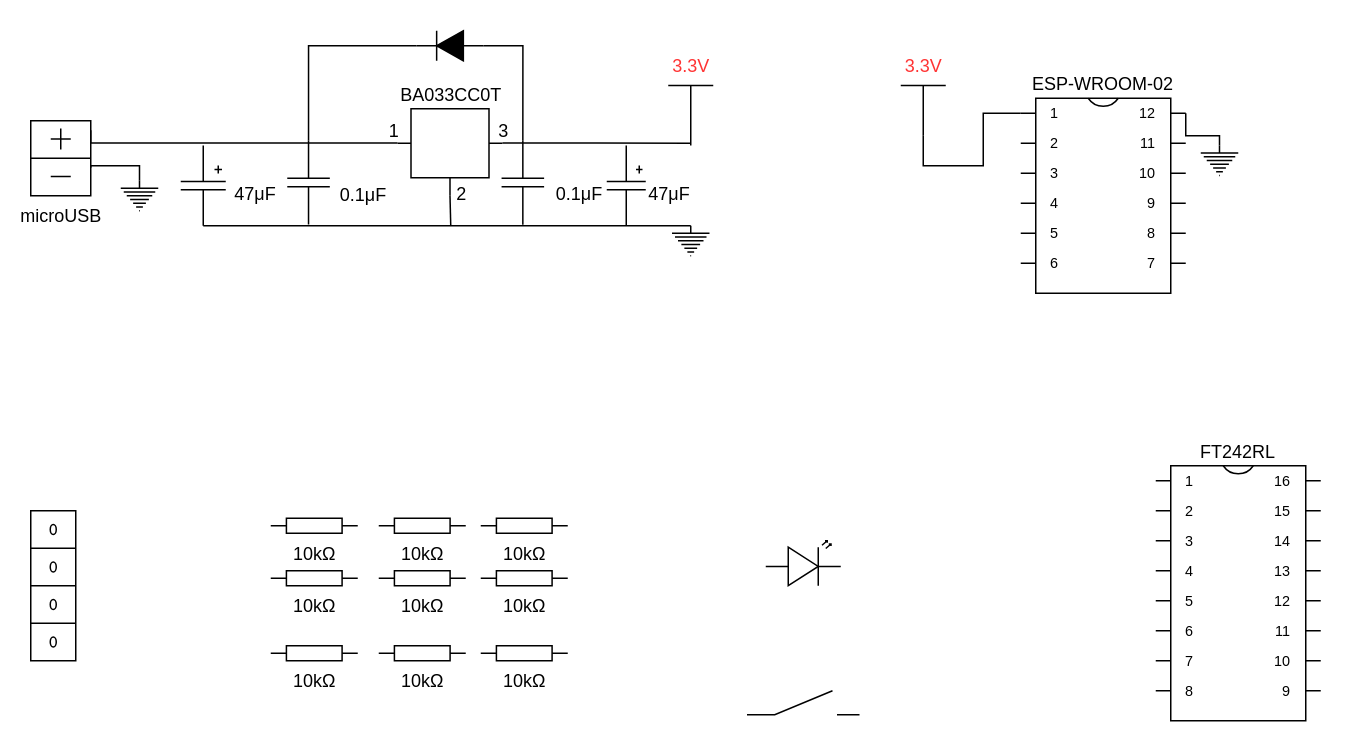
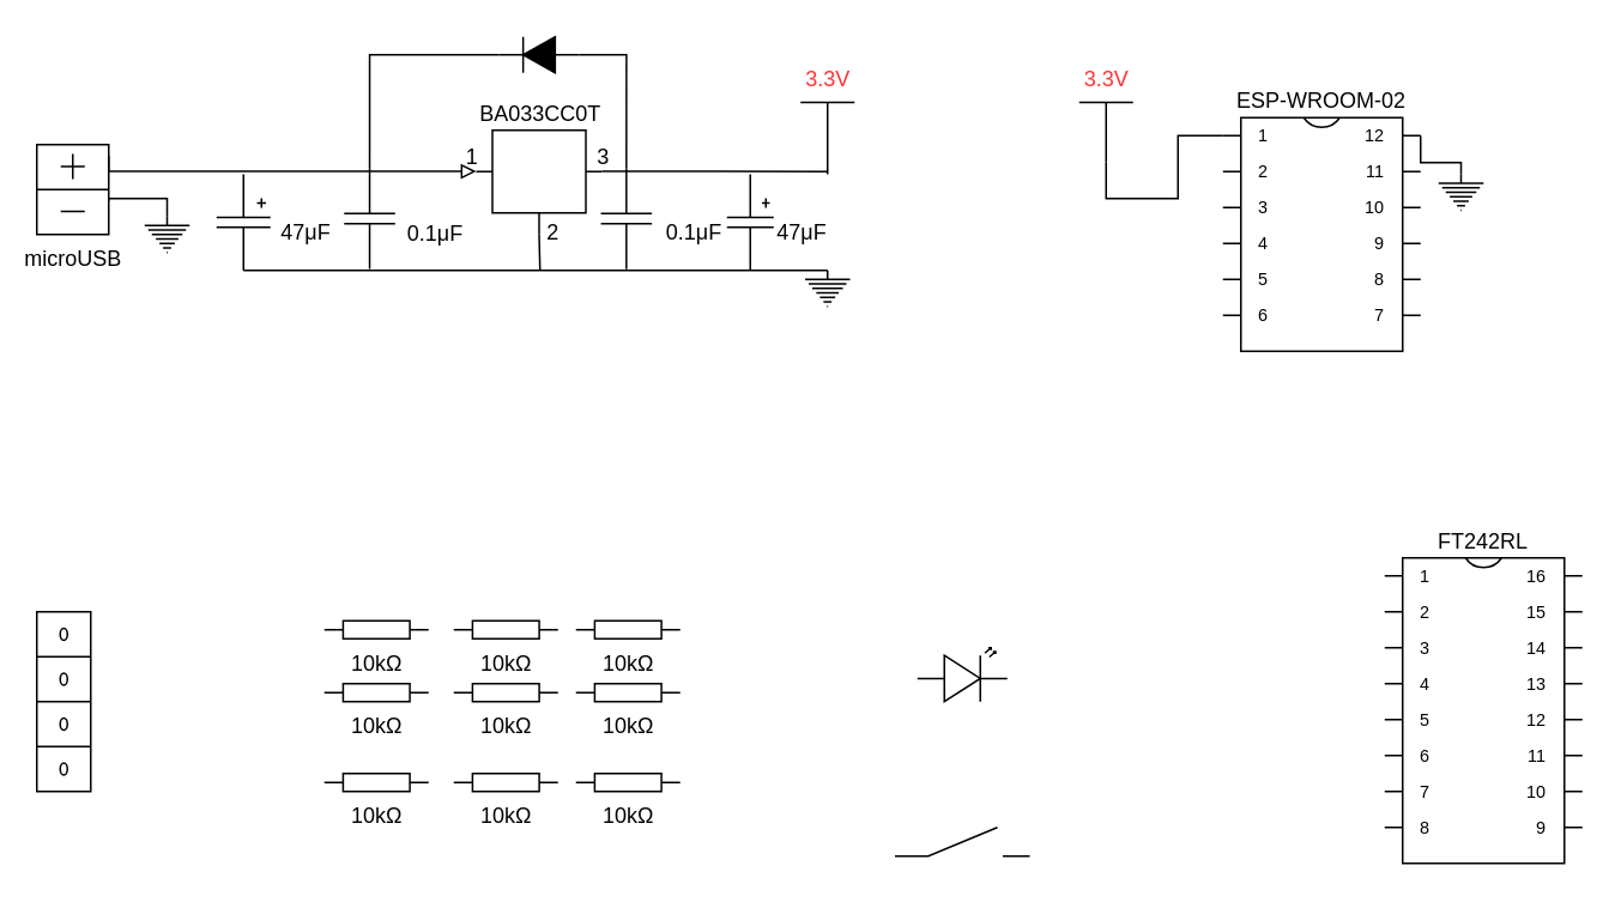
  <mxCell id="0" />
  <mxCell id="1" parent="0" />
  <mxCell id="2" style="edgeStyle=orthogonalEdgeStyle;rounded=0;orthogonalLoop=1;jettySize=auto;html=1;exitX=1;exitY=0;exitDx=0;exitDy=10;exitPerimeter=0;entryX=0.5;entryY=0;entryDx=0;entryDy=0;entryPerimeter=0;fontSize=12;fontColor=#000000;endArrow=none;endFill=0;" edge="1" parent="1" source="3" target="43"><mxGeometry relative="1" as="geometry"><Array as="points"><mxPoint x="810" y="90" /><mxPoint x="810" y="90" /></Array></mxGeometry></mxCell>
  <mxCell id="3" value="ESP-WROOM-02" style="shadow=0;dashed=0;align=center;strokeWidth=1;shape=mxgraph.electrical.logic_gates.dual_inline_ic;labelNames=a,b,c,d,e,f,g,h,i,j,k,l,m,n,o,p,q,r,s,t;verticalAlign=bottom;html=1;whiteSpace=wrap;labelPosition=center;verticalLabelPosition=top;" vertex="1" parent="1"><mxGeometry x="680" y="65" width="110" height="130" as="geometry" /></mxCell>
  <mxCell id="4" value="10kΩ" style="pointerEvents=1;verticalLabelPosition=bottom;shadow=0;dashed=0;align=center;html=1;verticalAlign=top;shape=mxgraph.electrical.resistors.resistor_1;" vertex="1" parent="1"><mxGeometry x="252" y="380" width="58" height="10" as="geometry" /></mxCell>
  <mxCell id="5" style="edgeStyle=orthogonalEdgeStyle;rounded=0;orthogonalLoop=1;jettySize=auto;html=1;exitX=1;exitY=0.5;exitDx=0;exitDy=0;exitPerimeter=0;fontColor=#000000;endArrow=none;endFill=0;entryX=0.5;entryY=0;entryDx=0;entryDy=0;entryPerimeter=0;" edge="1" parent="1" source="6" target="36"><mxGeometry relative="1" as="geometry"><mxPoint x="330" y="150" as="targetPoint" /><Array as="points"><mxPoint x="330" y="150" /><mxPoint x="330" y="150" /></Array></mxGeometry></mxCell>
  <mxCell id="6" value="" style="pointerEvents=1;verticalLabelPosition=bottom;shadow=0;dashed=0;align=center;html=1;verticalAlign=top;shape=mxgraph.electrical.capacitors.capacitor_5;fontColor=#FF3333;rotation=0;direction=south;" vertex="1" parent="1"><mxGeometry x="120" y="96.5" width="30" height="53.5" as="geometry" /></mxCell>
  <mxCell id="7" value="FT242RL&lt;br&gt;" style="shadow=0;dashed=0;align=center;strokeWidth=1;shape=mxgraph.electrical.logic_gates.dual_inline_ic;labelNames=a,b,c,d,e,f,g,h,i,j,k,l,m,n,o,p,q,r,s,t;verticalAlign=bottom;html=1;whiteSpace=wrap;labelPosition=center;verticalLabelPosition=top;" vertex="1" parent="1"><mxGeometry x="770" y="310" width="110" height="170" as="geometry" /></mxCell>
  <mxCell id="8" value="" style="pointerEvents=1;verticalLabelPosition=bottom;shadow=0;dashed=0;align=center;html=1;verticalAlign=top;shape=mxgraph.electrical.signal_sources.protective_earth;fontColor=#FF3333;" vertex="1" parent="1"><mxGeometry x="80" y="120" width="25" height="20" as="geometry" /></mxCell>
  <mxCell id="9" style="edgeStyle=orthogonalEdgeStyle;rounded=0;orthogonalLoop=1;jettySize=auto;html=1;exitX=1;exitY=0.625;exitDx=0;exitDy=0;exitPerimeter=0;entryX=0.5;entryY=0;entryDx=0;entryDy=0;entryPerimeter=0;fontColor=#000000;endArrow=none;endFill=0;" edge="1" parent="1" source="11" target="8"><mxGeometry relative="1" as="geometry"><Array as="points"><mxPoint x="60" y="110" /><mxPoint x="93" y="110" /></Array></mxGeometry></mxCell>
- <mxCell id="10" style="edgeStyle=orthogonalEdgeStyle;rounded=0;orthogonalLoop=1;jettySize=auto;html=1;exitX=1;exitY=0.125;exitDx=0;exitDy=0;exitPerimeter=0;entryX=0;entryY=0.395;entryDx=0;entryDy=0;entryPerimeter=0;fontColor=#000000;endArrow=none;endFill=0;" edge="1" parent="1" source="11" target="16"><mxGeometry relative="1" as="geometry"><Array as="points"><mxPoint x="60" y="94" /></Array></mxGeometry></mxCell>
+ <mxCell id="10" style="edgeStyle=orthogonalEdgeStyle;rounded=0;orthogonalLoop=1;jettySize=auto;html=1;exitX=1;exitY=0.125;exitDx=0;exitDy=0;exitPerimeter=0;entryX=0;entryY=0.395;entryDx=0;entryDy=0;entryPerimeter=0;fontColor=#000000;endArrow=block;endFill=0;" edge="1" parent="1" source="11" target="16"><mxGeometry relative="1" as="geometry"><Array as="points"><mxPoint x="60" y="94" /></Array></mxGeometry></mxCell>
  <mxCell id="11" value="&lt;font color=&quot;#000000&quot;&gt;microUSB&lt;/font&gt;" style="pointerEvents=1;verticalLabelPosition=bottom;shadow=0;dashed=0;align=center;html=1;verticalAlign=top;shape=stencil(rVZNb4QgEP01Xo1CqV5ba4+9tEnPdGUrqYJBurb/vihuVvwqO9nEy7yR92bgMRrgrC1pwwIU0bZhBx3gpwChE1WcflQGRiZTWjAhNhS0ZhZ5Y6rmglYGfJRUFTbfaiW/WMcLPS7komSKa5vtpmQ4D6IHA/YPzg5SCFMCl6J1MpO84aZcaKeK99gyN0akZpopC0cW/XGi3zEKYzR2E6Dnq8QQQAwnQDEMELuHdnYHEEuBnb34aIXEVQMpvQKUYpBS7uPD+EY+zH18OBeD+jD38eFcDOrD3MeHc7FNH+LMIFuDBWdHqdinkt+iWC1R9RNxMQA7N1y/Gvu9H3lV2Tm581JD+wm6SJzTtTyxizyaWTgN9/f/zFJxMWEhEYzFrQUnswuVhPvOWy9mQYNSTx63HLenC+s1tSQERLJ7RoSAtmV2Rv+yDFdgw0vm87/lwmHZ4n4MqP1lGIA/);fontColor=#FF3333;" vertex="1" parent="1"><mxGeometry x="20" y="80" width="40" height="50" as="geometry" /></mxCell>
  <mxCell id="12" value="" style="verticalLabelPosition=bottom;shadow=0;dashed=0;align=center;html=1;verticalAlign=top;shape=mxgraph.electrical.opto_electronics.led_2;pointerEvents=1;fontColor=#FF3333;" vertex="1" parent="1"><mxGeometry x="510" y="360" width="50" height="30" as="geometry" /></mxCell>
  <mxCell id="13" value="&lt;font style=&quot;font-size: 12px;&quot;&gt;3.3V&lt;/font&gt;" style="verticalLabelPosition=top;verticalAlign=bottom;shape=mxgraph.electrical.signal_sources.vdd;shadow=0;dashed=0;align=center;strokeWidth=1;fontSize=24;html=1;flipV=1;fontColor=#FF3333;" vertex="1" parent="1"><mxGeometry x="445" y="56.5" width="30" height="40" as="geometry" /></mxCell>
  <mxCell id="14" style="edgeStyle=orthogonalEdgeStyle;rounded=0;orthogonalLoop=1;jettySize=auto;html=1;exitX=0.5;exitY=1;exitDx=0;exitDy=0;exitPerimeter=0;fontColor=#000000;endArrow=none;endFill=0;" edge="1" parent="1" source="16"><mxGeometry relative="1" as="geometry"><mxPoint x="300" y="150" as="targetPoint" /></mxGeometry></mxCell>
  <mxCell id="15" style="edgeStyle=orthogonalEdgeStyle;rounded=0;orthogonalLoop=1;jettySize=auto;html=1;exitX=1;exitY=0.395;exitDx=0;exitDy=0;exitPerimeter=0;fontColor=#000000;endArrow=none;endFill=0;" edge="1" parent="1" source="16"><mxGeometry relative="1" as="geometry"><mxPoint x="460" y="95" as="targetPoint" /></mxGeometry></mxCell>
  <mxCell id="16" value="&lt;font color=&quot;#000000&quot;&gt;BA033CC0T&lt;/font&gt;" style="verticalLabelPosition=top;shadow=0;dashed=0;align=center;html=1;verticalAlign=bottom;shape=mxgraph.electrical.abstract.voltage_regulator;fontColor=#FF3333;labelPosition=center;" vertex="1" parent="1"><mxGeometry x="264.5" y="72" width="70" height="58" as="geometry" /></mxCell>
  <mxCell id="17" style="edgeStyle=orthogonalEdgeStyle;rounded=0;orthogonalLoop=1;jettySize=auto;html=1;exitX=1;exitY=0.5;exitDx=0;exitDy=0;exitPerimeter=0;fontSize=12;fontColor=#000000;endArrow=none;endFill=0;entryX=0;entryY=0.5;entryDx=0;entryDy=0;entryPerimeter=0;" edge="1" parent="1" source="18" target="35"><mxGeometry relative="1" as="geometry"><mxPoint x="250" y="90" as="targetPoint" /></mxGeometry></mxCell>
  <mxCell id="18" value="" style="pointerEvents=1;fillColor=strokeColor;verticalLabelPosition=bottom;shadow=0;dashed=0;align=center;html=1;verticalAlign=top;shape=mxgraph.electrical.diodes.diode;fontColor=#FF3333;rotation=-180;" vertex="1" parent="1"><mxGeometry x="277.25" y="20" width="44.5" height="20" as="geometry" /></mxCell>
  <mxCell id="19" value="" style="pointerEvents=1;verticalLabelPosition=bottom;shadow=0;dashed=0;align=center;html=1;verticalAlign=top;shape=mxgraph.electrical.electro-mechanical.make_contact;fontColor=#FF3333;" vertex="1" parent="1"><mxGeometry x="497.5" y="460" width="75" height="16" as="geometry" /></mxCell>
  <mxCell id="20" value="10kΩ" style="pointerEvents=1;verticalLabelPosition=bottom;shadow=0;dashed=0;align=center;html=1;verticalAlign=top;shape=mxgraph.electrical.resistors.resistor_1;" vertex="1" parent="1"><mxGeometry x="320" y="380" width="58" height="10" as="geometry" /></mxCell>
  <mxCell id="21" value="10kΩ" style="pointerEvents=1;verticalLabelPosition=bottom;shadow=0;dashed=0;align=center;html=1;verticalAlign=top;shape=mxgraph.electrical.resistors.resistor_1;" vertex="1" parent="1"><mxGeometry x="252" y="430" width="58" height="10" as="geometry" /></mxCell>
  <mxCell id="22" value="10kΩ" style="pointerEvents=1;verticalLabelPosition=bottom;shadow=0;dashed=0;align=center;html=1;verticalAlign=top;shape=mxgraph.electrical.resistors.resistor_1;" vertex="1" parent="1"><mxGeometry x="320" y="430" width="58" height="10" as="geometry" /></mxCell>
  <mxCell id="23" value="10kΩ" style="pointerEvents=1;verticalLabelPosition=bottom;shadow=0;dashed=0;align=center;html=1;verticalAlign=top;shape=mxgraph.electrical.resistors.resistor_1;" vertex="1" parent="1"><mxGeometry x="180" y="345" width="58" height="10" as="geometry" /></mxCell>
  <mxCell id="24" value="10kΩ" style="pointerEvents=1;verticalLabelPosition=bottom;shadow=0;dashed=0;align=center;html=1;verticalAlign=top;shape=mxgraph.electrical.resistors.resistor_1;" vertex="1" parent="1"><mxGeometry x="180" y="430" width="58" height="10" as="geometry" /></mxCell>
  <mxCell id="25" value="10kΩ" style="pointerEvents=1;verticalLabelPosition=bottom;shadow=0;dashed=0;align=center;html=1;verticalAlign=top;shape=mxgraph.electrical.resistors.resistor_1;" vertex="1" parent="1"><mxGeometry x="180" y="380" width="58" height="10" as="geometry" /></mxCell>
  <mxCell id="26" value="10kΩ" style="pointerEvents=1;verticalLabelPosition=bottom;shadow=0;dashed=0;align=center;html=1;verticalAlign=top;shape=mxgraph.electrical.resistors.resistor_1;" vertex="1" parent="1"><mxGeometry x="252" y="345" width="58" height="10" as="geometry" /></mxCell>
  <mxCell id="27" value="10kΩ" style="pointerEvents=1;verticalLabelPosition=bottom;shadow=0;dashed=0;align=center;html=1;verticalAlign=top;shape=mxgraph.electrical.resistors.resistor_1;" vertex="1" parent="1"><mxGeometry x="320" y="345" width="58" height="10" as="geometry" /></mxCell>
  <mxCell id="28" value="47μF" style="text;html=1;strokeColor=none;fillColor=none;align=center;verticalAlign=middle;whiteSpace=wrap;rounded=0;fontColor=#000000;" vertex="1" parent="1"><mxGeometry x="140" y="113.75" width="60" height="30" as="geometry" /></mxCell>
  <mxCell id="29" value="0.1μF" style="text;html=1;strokeColor=none;fillColor=none;align=center;verticalAlign=middle;whiteSpace=wrap;rounded=0;fontColor=#000000;" vertex="1" parent="1"><mxGeometry x="212.25" y="115" width="60" height="30" as="geometry" /></mxCell>
  <mxCell id="30" style="edgeStyle=orthogonalEdgeStyle;rounded=0;orthogonalLoop=1;jettySize=auto;html=1;exitX=0;exitY=0.5;exitDx=0;exitDy=0;exitPerimeter=0;fontSize=12;fontColor=#000000;endArrow=none;endFill=0;entryX=0;entryY=0.5;entryDx=0;entryDy=0;entryPerimeter=0;" edge="1" parent="1" source="31" target="18"><mxGeometry relative="1" as="geometry"><mxPoint x="330" y="30" as="targetPoint" /><Array as="points"><mxPoint x="348" y="30" /></Array></mxGeometry></mxCell>
  <mxCell id="31" value="" style="pointerEvents=1;verticalLabelPosition=bottom;shadow=0;dashed=0;align=center;html=1;verticalAlign=top;shape=mxgraph.electrical.capacitors.capacitor_1;fontColor=#FF3333;rotation=90;" vertex="1" parent="1"><mxGeometry x="319.94" y="106.94" width="56.25" height="28.37" as="geometry" /></mxCell>
  <mxCell id="32" value="" style="pointerEvents=1;verticalLabelPosition=bottom;shadow=0;dashed=0;align=center;html=1;verticalAlign=top;shape=mxgraph.electrical.capacitors.capacitor_5;fontColor=#FF3333;rotation=0;direction=south;" vertex="1" parent="1"><mxGeometry x="404" y="96.5" width="26" height="53.5" as="geometry" /></mxCell>
  <mxCell id="33" value="47μF" style="text;html=1;strokeColor=none;fillColor=none;align=center;verticalAlign=middle;whiteSpace=wrap;rounded=0;fontColor=#000000;" vertex="1" parent="1"><mxGeometry x="416" y="113.75" width="60" height="30" as="geometry" /></mxCell>
  <mxCell id="34" value="0.1μF" style="text;html=1;strokeColor=none;fillColor=none;align=center;verticalAlign=middle;whiteSpace=wrap;rounded=0;fontColor=#000000;" vertex="1" parent="1"><mxGeometry x="356" y="113.75" width="60" height="30" as="geometry" /></mxCell>
  <mxCell id="35" value="" style="pointerEvents=1;verticalLabelPosition=bottom;shadow=0;dashed=0;align=center;html=1;verticalAlign=top;shape=mxgraph.electrical.capacitors.capacitor_1;fontColor=#FF3333;rotation=90;" vertex="1" parent="1"><mxGeometry x="177.06" y="106.94" width="56.25" height="28.37" as="geometry" /></mxCell>
  <mxCell id="36" value="" style="pointerEvents=1;verticalLabelPosition=bottom;shadow=0;dashed=0;align=center;html=1;verticalAlign=top;shape=mxgraph.electrical.signal_sources.protective_earth;fontColor=#FF3333;" vertex="1" parent="1"><mxGeometry x="447.5" y="150" width="25" height="20" as="geometry" /></mxCell>
  <mxCell id="37" value="" style="pointerEvents=1;verticalLabelPosition=bottom;shadow=0;dashed=0;align=center;html=1;verticalAlign=top;shape=mxgraph.electrical.miscellaneous.terminal_board;fontSize=12;fontColor=#000000;fillColor=#FFFFFF;" vertex="1" parent="1"><mxGeometry x="20" y="340" width="30" height="100" as="geometry" /></mxCell>
  <mxCell id="38" value="1" style="text;html=1;align=center;verticalAlign=middle;resizable=0;points=[];autosize=1;strokeColor=none;fillColor=none;fontSize=12;fontColor=#000000;" vertex="1" parent="1"><mxGeometry x="247.25" y="72" width="30" height="30" as="geometry" /></mxCell>
  <mxCell id="39" value="2" style="text;html=1;align=center;verticalAlign=middle;resizable=0;points=[];autosize=1;strokeColor=none;fillColor=none;fontSize=12;fontColor=#000000;" vertex="1" parent="1"><mxGeometry x="291.75" y="113.75" width="30" height="30" as="geometry" /></mxCell>
  <mxCell id="40" value="3" style="text;html=1;align=center;verticalAlign=middle;resizable=0;points=[];autosize=1;strokeColor=none;fillColor=none;fontSize=12;fontColor=#000000;" vertex="1" parent="1"><mxGeometry x="319.94" y="72" width="30" height="30" as="geometry" /></mxCell>
  <mxCell id="41" style="edgeStyle=orthogonalEdgeStyle;rounded=0;orthogonalLoop=1;jettySize=auto;html=1;exitX=0.5;exitY=0;exitDx=0;exitDy=0;exitPerimeter=0;entryX=0;entryY=0;entryDx=0;entryDy=10;entryPerimeter=0;fontSize=12;fontColor=#000000;endArrow=none;endFill=0;" edge="1" parent="1" source="42" target="3"><mxGeometry relative="1" as="geometry" /></mxCell>
  <mxCell id="42" value="&lt;font style=&quot;font-size: 12px;&quot;&gt;3.3V&lt;/font&gt;" style="verticalLabelPosition=top;verticalAlign=bottom;shape=mxgraph.electrical.signal_sources.vdd;shadow=0;dashed=0;align=center;strokeWidth=1;fontSize=24;html=1;flipV=1;fontColor=#FF3333;" vertex="1" parent="1"><mxGeometry x="600" y="56.5" width="30" height="33.5" as="geometry" /></mxCell>
  <mxCell id="43" value="" style="pointerEvents=1;verticalLabelPosition=bottom;shadow=0;dashed=0;align=center;html=1;verticalAlign=top;shape=mxgraph.electrical.signal_sources.protective_earth;fontColor=#FF3333;" vertex="1" parent="1"><mxGeometry x="800" y="96.5" width="25" height="20" as="geometry" /></mxCell>
